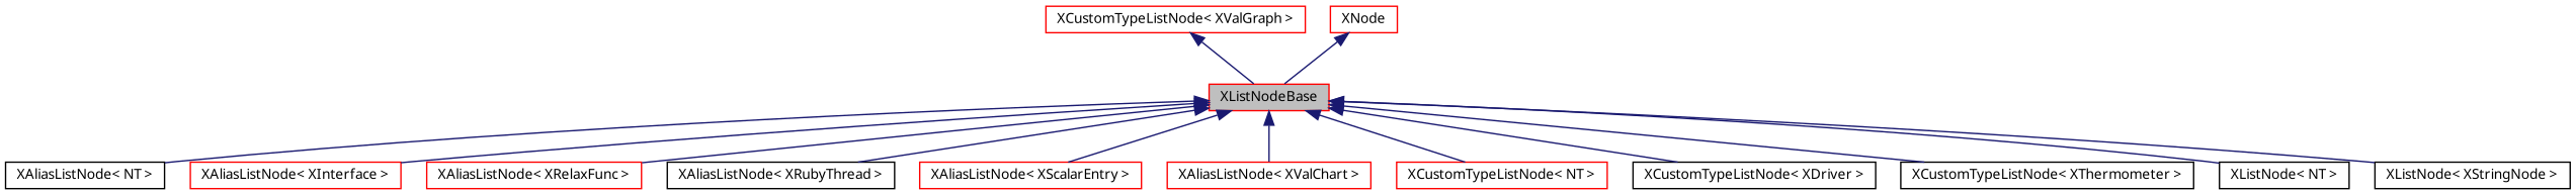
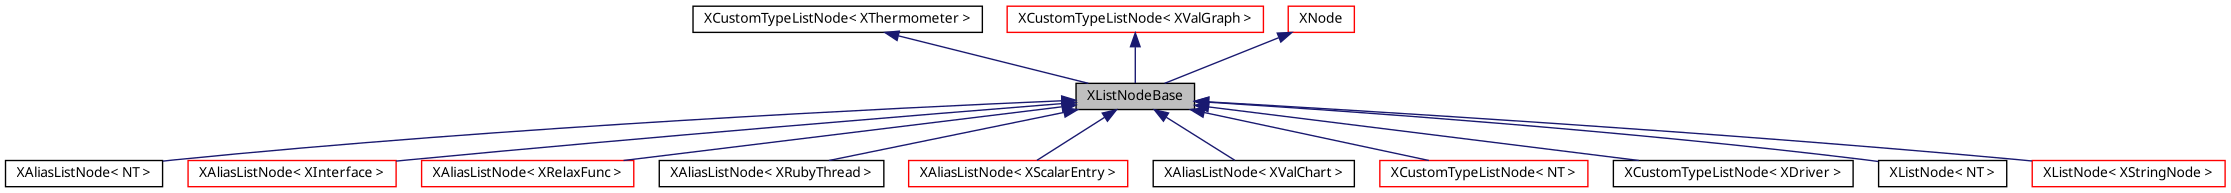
  digraph {
    node [color=red fillcolor=white fontname="FreeSans.ttf" fontsize=10 shape=record style=filled]
    edge [color=midnightblue dir=back fontname="FreeSans.ttf" fontsize=10 labelfontname="FreeSans.ttf" labelfontsize=10 style=solid]
-   n1 [fillcolor=grey75 fontcolor=black height=0.2 label=XListNodeBase width=0.4]
+   n1 [color=black fillcolor=grey75 fontcolor=black height=0.2 label=XListNodeBase width=0.4]
    n2 [color=black height=0.2 label="XAliasListNode\< NT \>" width=0.4]
    n3 [height=0.2 label="XAliasListNode\< XInterface \>" width=0.4]
    n4 [height=0.2 label="XAliasListNode\< XRelaxFunc \>" width=0.4]
    n5 [color=black height=0.2 label="XAliasListNode\< XRubyThread \>" width=0.4]
    n6 [height=0.2 label="XAliasListNode\< XScalarEntry \>" width=0.4]
-   n7 [height=0.2 label="XAliasListNode\< XValChart \>" width=0.4]
+   n7 [color=black height=0.2 label="XAliasListNode\< XValChart \>" width=0.4]
    n8 [height=0.2 label="XCustomTypeListNode\< NT \>" width=0.4]
    n9 [color=black height=0.2 label="XCustomTypeListNode\< XDriver \>" width=0.4]
    n10 [color=black height=0.2 label="XCustomTypeListNode\< XThermometer \>" width=0.4]
    n11 [color=black height=0.2 label="XListNode\< NT \>" width=0.4]
-   n12 [color=black height=0.2 label="XListNode\< XStringNode \>" width=0.4]
+   n12 [height=0.2 label="XListNode\< XStringNode \>" width=0.4]
    n13 [height=0.2 label="XCustomTypeListNode\< XValGraph \>" width=0.4]
    n14 [height=0.2 label=XNode width=0.4]
    n1 -> n2
    n1 -> n3
    n1 -> n4
    n1 -> n5
    n1 -> n6
    n1 -> n7
    n1 -> n8
    n1 -> n9
-   n1 -> n10
+   n10 -> n1
    n1 -> n11
    n1 -> n12
    n13 -> n1
    n14 -> n1
  }
